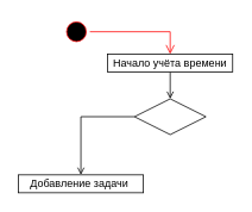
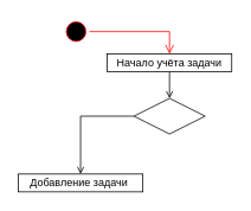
  <mxCell id="0" />
  <mxCell id="1" parent="0" />
  <mxCell id="2" value="" style="ellipse;html=1;shape=startState;fillColor=#000000;strokeColor=#ff0000;" parent="1" vertex="1"><mxGeometry x="70" y="20" width="30" height="30" as="geometry" /></mxCell>
  <mxCell id="3" value="" style="edgeStyle=orthogonalEdgeStyle;html=1;verticalAlign=bottom;endArrow=open;endSize=8;strokeColor=#ff0000;rounded=0;entryX=0.5;entryY=0;entryDx=0;entryDy=0;" parent="1" source="2" target="5" edge="1"><mxGeometry relative="1" as="geometry"><mxPoint x="200" y="70" as="targetPoint" /></mxGeometry></mxCell>
  <mxCell id="4" style="edgeStyle=orthogonalEdgeStyle;rounded=0;orthogonalLoop=1;jettySize=auto;html=1;exitX=0.5;exitY=1;exitDx=0;exitDy=0;entryX=0.5;entryY=0;entryDx=0;entryDy=0;endArrow=open;endFill=0;" parent="1" source="5" target="8" edge="1"><mxGeometry relative="1" as="geometry" /></mxCell>
- <mxCell id="5" value="Начало учёта времени" style="html=1;whiteSpace=wrap;" parent="1" vertex="1"><mxGeometry x="120" y="60" width="140" height="20" as="geometry" /></mxCell>
+ <mxCell id="5" value="Начало учёта задачи" style="html=1;whiteSpace=wrap;" parent="1" vertex="1"><mxGeometry x="120" y="60" width="140" height="20" as="geometry" /></mxCell>
  <mxCell id="6" value="Добавление задачи&amp;nbsp;" style="html=1;whiteSpace=wrap;" parent="1" vertex="1"><mxGeometry x="20" y="195" width="140" height="20" as="geometry" /></mxCell>
  <mxCell id="7" style="edgeStyle=orthogonalEdgeStyle;rounded=0;orthogonalLoop=1;jettySize=auto;html=1;exitX=0;exitY=0.5;exitDx=0;exitDy=0;entryX=0.5;entryY=0;entryDx=0;entryDy=0;endArrow=open;endFill=0;" parent="1" source="8" target="6" edge="1"><mxGeometry relative="1" as="geometry" /></mxCell>
  <mxCell id="8" value="" style="rhombus;whiteSpace=wrap;html=1;" parent="1" vertex="1"><mxGeometry x="150" y="110" width="80" height="40" as="geometry" /></mxCell>
